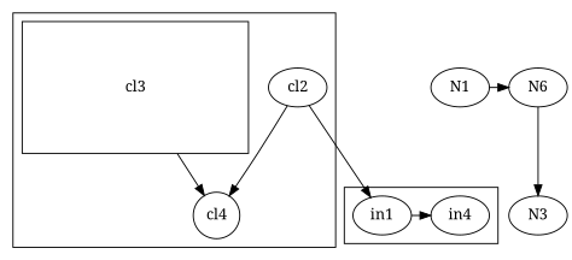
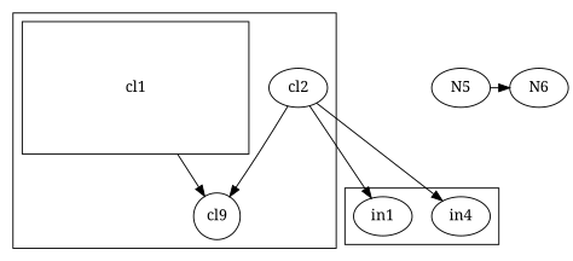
  digraph {
    fontname="Noto Serif"
    node [fontname="Noto Serif"]
    edge [fontname="Noto Serif"]
-   cl1 [height=1.7 shape=box width=2.9 label=cl3]
-   cl4 [height=0.6 width=0.6]
+   cl1 [height=1.7 shape=box width=2.9]
+   cl4 [height=0.6 width=0.6 label=cl9]
    cl2
    in1
    n5 [label=in4]
    n6 [label=N6]
-   N1
-   N3
+   N1 [label=N5]
    subgraph cluster_1 {
      cl1
      cl4
      cl2
    }
    subgraph cluster_2 {
      in1
      n5
    }
    cl1 -> cl4
    cl2 -> cl4
    cl2 -> in1
-   in1 -> n5 [minlen=0]
-   n6 -> N3
+   cl2 -> n5 [minlen=0]
    N1 -> n6 [minlen=0]
  }
